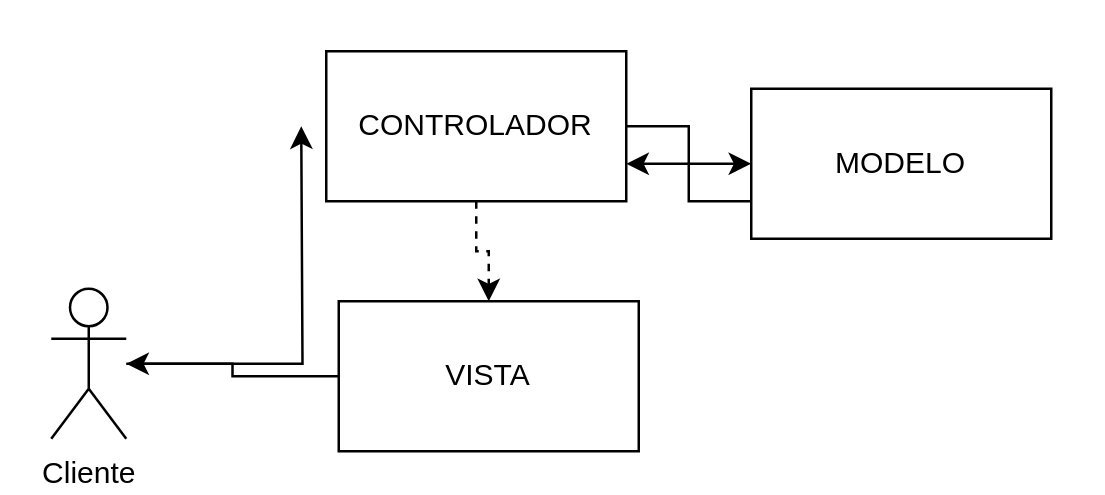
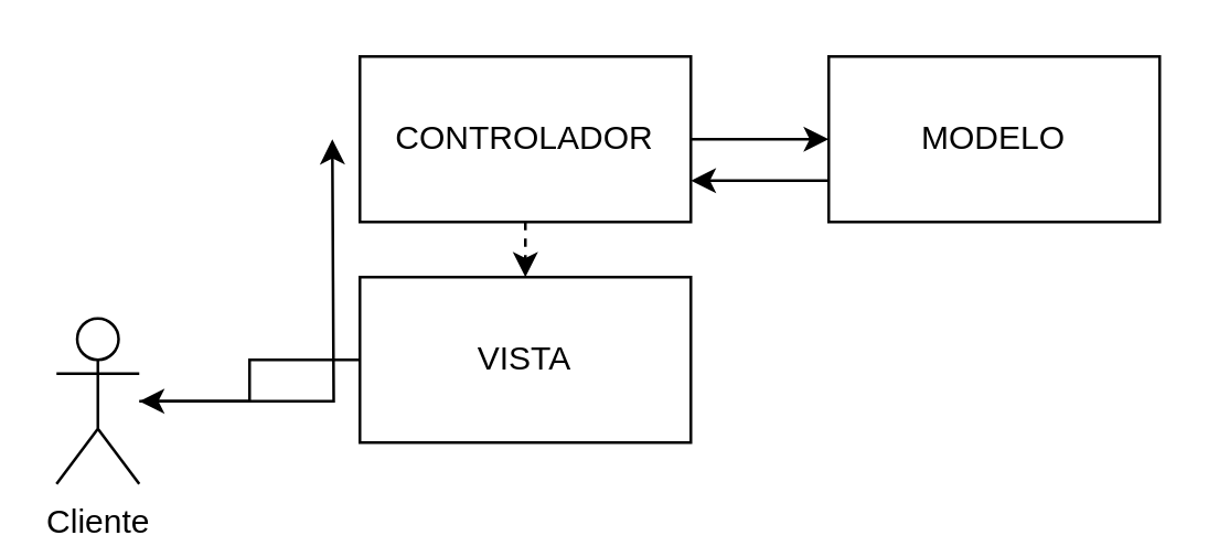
  <mxCell id="0" />
  <mxCell id="1" parent="0" />
  <mxCell id="2" style="edgeStyle=orthogonalEdgeStyle;rounded=0;orthogonalLoop=1;jettySize=auto;html=1;entryX=0;entryY=0.5;entryDx=0;entryDy=0;" parent="1" source="3" edge="1"><mxGeometry relative="1" as="geometry"><mxPoint x="120" y="50" as="targetPoint" /></mxGeometry></mxCell>
  <mxCell id="3" value="Cliente" style="shape=umlActor;verticalLabelPosition=bottom;verticalAlign=top;html=1;outlineConnect=0;" parent="1" vertex="1"><mxGeometry x="20" y="115" width="30" height="60" as="geometry" /></mxCell>
  <mxCell id="4" style="edgeStyle=orthogonalEdgeStyle;rounded=0;orthogonalLoop=1;jettySize=auto;html=1;entryX=0;entryY=0.5;entryDx=0;entryDy=0;" edge="1" parent="1" source="6" target="8"><mxGeometry relative="1" as="geometry" /></mxCell>
  <mxCell id="5" style="edgeStyle=orthogonalEdgeStyle;rounded=0;orthogonalLoop=1;jettySize=auto;html=1;exitX=0.5;exitY=1;exitDx=0;exitDy=0;entryX=0.5;entryY=0;entryDx=0;entryDy=0;dashed=1;" edge="1" parent="1" source="6" target="10"><mxGeometry relative="1" as="geometry" /></mxCell>
  <mxCell id="6" value="CONTROLADOR" style="rounded=0;whiteSpace=wrap;html=1;" vertex="1" parent="1"><mxGeometry x="130" y="20" width="120" height="60" as="geometry" /></mxCell>
  <mxCell id="7" style="edgeStyle=orthogonalEdgeStyle;rounded=0;orthogonalLoop=1;jettySize=auto;html=1;exitX=0;exitY=0.75;exitDx=0;exitDy=0;entryX=1;entryY=0.75;entryDx=0;entryDy=0;" edge="1" parent="1" source="8" target="6"><mxGeometry relative="1" as="geometry" /></mxCell>
- <mxCell id="8" value="MODELO" style="rounded=0;whiteSpace=wrap;html=1;" vertex="1" parent="1"><mxGeometry x="300" y="35" width="120" height="60" as="geometry" /></mxCell>
+ <mxCell id="8" value="MODELO" style="rounded=0;whiteSpace=wrap;html=1;" vertex="1" parent="1"><mxGeometry x="300" y="20" width="120" height="60" as="geometry" /></mxCell>
  <mxCell id="9" style="edgeStyle=orthogonalEdgeStyle;rounded=0;orthogonalLoop=1;jettySize=auto;html=1;" edge="1" parent="1" source="10" target="3"><mxGeometry relative="1" as="geometry" /></mxCell>
- <mxCell id="10" value="VISTA" style="rounded=0;whiteSpace=wrap;html=1;" vertex="1" parent="1"><mxGeometry x="135" y="120" width="120" height="60" as="geometry" /></mxCell>
+ <mxCell id="10" value="VISTA" style="rounded=0;whiteSpace=wrap;html=1;" vertex="1" parent="1"><mxGeometry x="130" y="100" width="120" height="60" as="geometry" /></mxCell>
